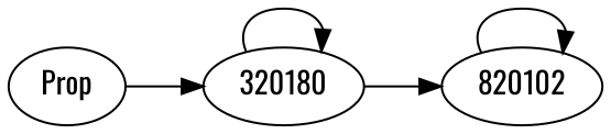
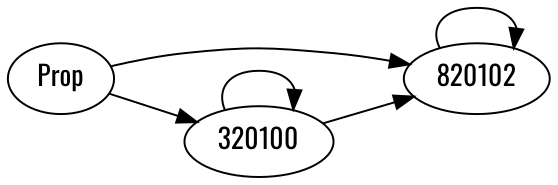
  digraph {
    fontname=Oswald
    rankdir=LR
    node [fontname=Oswald]
    edge [fontname=Oswald]
    n1 [label=820102]
    Prop
-   320100 [label=320180]
+   320100
    n1 -> n1
+   Prop -> n1
    Prop -> 320100
    320100 -> n1
    320100 -> 320100
  }
